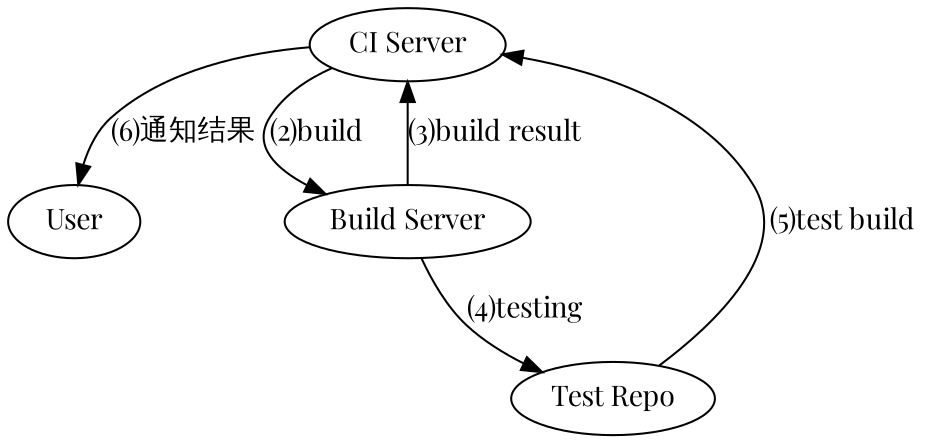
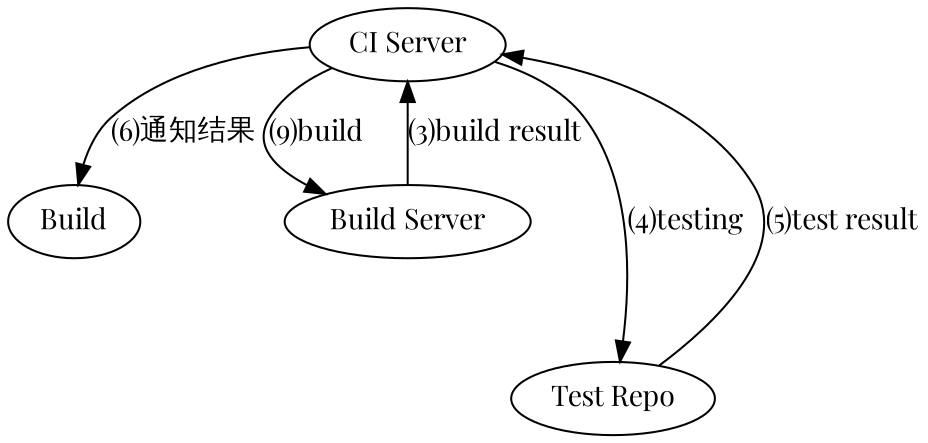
  digraph {
    fontname="Playfair Display"
    node [fontname="Playfair Display"]
    edge [fontname="Playfair Display"]
-   n1 [label=User]
+   n1 [label=Build]
    n2 [label="CI Server"]
    n3 [label="Build Server"]
    n4 [label="Test Repo"]
    n2 -> n1 [label="(6)通知结果"]
-   n2 -> n3 [label="(2)build"]
-   n3 -> n4 [label="(4)testing"]
+   n2 -> n3 [label="(9)build"]
+   n2 -> n4 [label="(4)testing"]
    n3 -> n2 [label="(3)build result"]
-   n4 -> n2 [label="(5)test build"]
+   n4 -> n2 [label="(5)test result"]
  }
